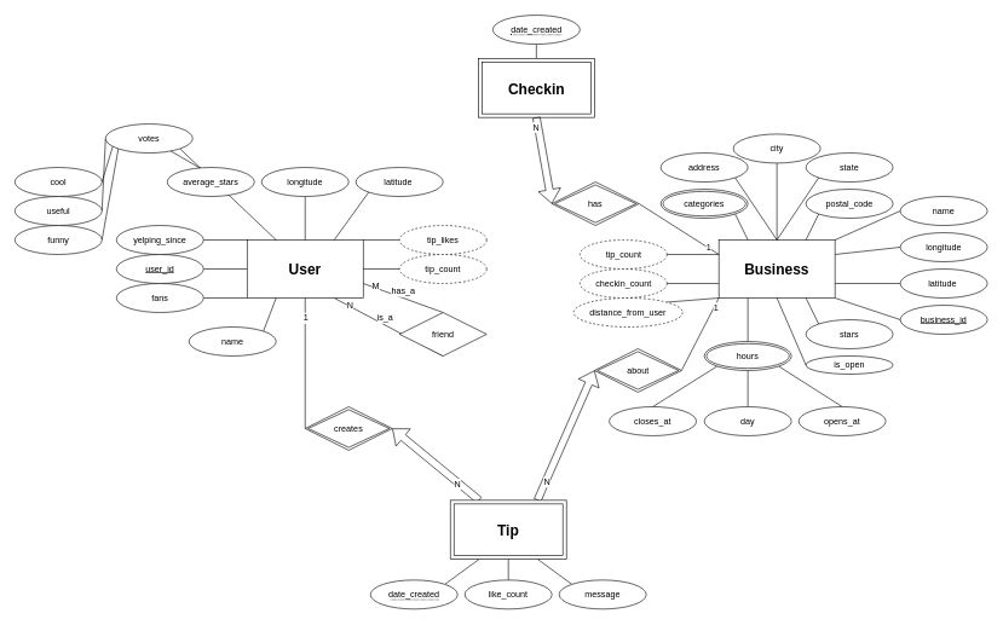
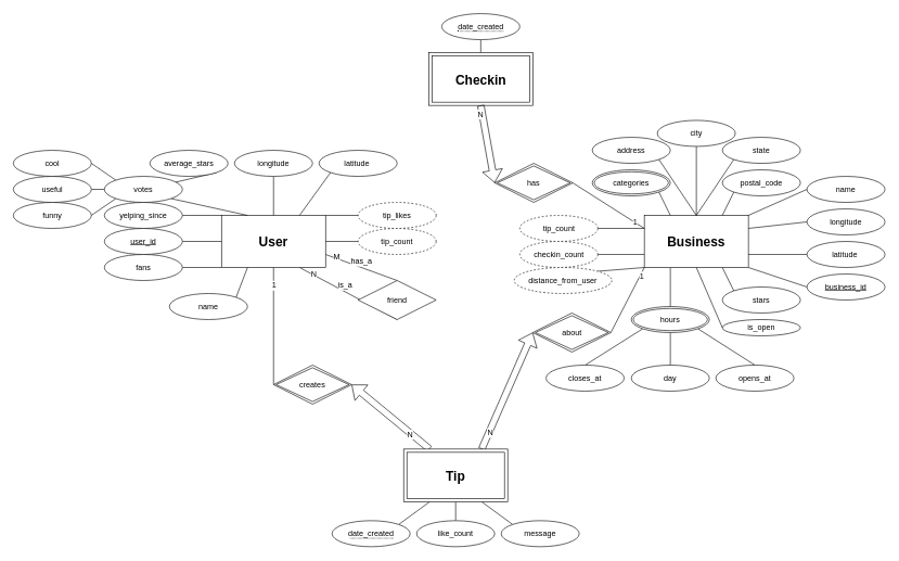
  <mxCell id="0" />
  <mxCell id="1" parent="0" />
  <mxCell id="2" style="edgeStyle=none;rounded=0;orthogonalLoop=1;jettySize=auto;html=1;exitX=1;exitY=0.75;exitDx=0;exitDy=0;entryX=0.5;entryY=0;entryDx=0;entryDy=0;endArrow=none;endFill=0;" parent="1" source="11" target="22" edge="1"><mxGeometry relative="1" as="geometry" /></mxCell>
  <mxCell id="3" value="has_a" style="text;html=1;align=center;verticalAlign=middle;resizable=0;points=[];labelBackgroundColor=#ffffff;" parent="2" vertex="1" connectable="0"><mxGeometry x="-0.198" y="1" relative="1" as="geometry"><mxPoint x="10.3" y="-5.02" as="offset" /></mxGeometry></mxCell>
  <mxCell id="4" value="M" style="text;html=1;align=center;verticalAlign=middle;resizable=0;points=[];labelBackgroundColor=#ffffff;" parent="2" vertex="1" connectable="0"><mxGeometry x="-0.717" y="2" relative="1" as="geometry"><mxPoint as="offset" /></mxGeometry></mxCell>
  <mxCell id="5" style="edgeStyle=none;rounded=0;orthogonalLoop=1;jettySize=auto;html=1;exitX=0.75;exitY=1;exitDx=0;exitDy=0;entryX=0.5;entryY=1;entryDx=0;entryDy=0;endArrow=none;endFill=0;" parent="1" source="11" target="22" edge="1"><mxGeometry relative="1" as="geometry" /></mxCell>
  <mxCell id="6" value="is_a" style="text;html=1;align=center;verticalAlign=middle;resizable=0;points=[];labelBackgroundColor=#ffffff;" parent="5" vertex="1" connectable="0"><mxGeometry x="-0.222" y="1" relative="1" as="geometry"><mxPoint x="11.09" y="-2.89" as="offset" /></mxGeometry></mxCell>
  <mxCell id="7" value="N" style="text;html=1;align=center;verticalAlign=middle;resizable=0;points=[];labelBackgroundColor=#ffffff;" parent="5" vertex="1" connectable="0"><mxGeometry x="-0.725" y="2" relative="1" as="geometry"><mxPoint as="offset" /></mxGeometry></mxCell>
  <mxCell id="8" value="" style="edgeStyle=none;rounded=0;orthogonalLoop=1;jettySize=auto;html=1;exitX=1;exitY=0.5;exitDx=0;exitDy=0;entryX=0.25;entryY=0;entryDx=0;entryDy=0;endArrow=none;endFill=0;shape=flexArrow;startArrow=block;" parent="1" source="66" target="65" edge="1"><mxGeometry relative="1" as="geometry"><mxPoint x="610" y="600" as="sourcePoint" /><mxPoint x="660" y="688.98" as="targetPoint" /></mxGeometry></mxCell>
  <mxCell id="9" value="N" style="text;html=1;align=center;verticalAlign=middle;resizable=0;points=[];labelBackgroundColor=#ffffff;" parent="8" vertex="1" connectable="0"><mxGeometry x="0.5" y="-1" relative="1" as="geometry"><mxPoint y="1" as="offset" /></mxGeometry></mxCell>
  <mxCell id="10" style="edgeStyle=none;rounded=0;orthogonalLoop=1;jettySize=auto;html=1;exitX=1;exitY=0;exitDx=0;exitDy=0;entryX=0;entryY=0.5;entryDx=0;entryDy=0;startArrow=none;startFill=0;endArrow=none;endFill=0;strokeColor=#000000;" parent="1" source="11" target="83" edge="1"><mxGeometry relative="1" as="geometry"><mxPoint x="550" y="330" as="targetPoint" /></mxGeometry></mxCell>
  <mxCell id="11" value="&lt;b&gt;&lt;font style=&quot;font-size: 20px&quot;&gt;User&lt;/font&gt;&lt;/b&gt;" style="whiteSpace=wrap;html=1;align=center;" parent="1" vertex="1"><mxGeometry x="340" y="330" width="160" height="80" as="geometry" /></mxCell>
  <mxCell id="12" style="rounded=0;orthogonalLoop=1;jettySize=auto;html=1;exitX=1;exitY=0.5;exitDx=0;exitDy=0;entryX=0;entryY=0;entryDx=0;entryDy=0;endArrow=none;endFill=0;" parent="1" source="13" target="24" edge="1"><mxGeometry relative="1" as="geometry" /></mxCell>
  <mxCell id="13" value="cool" style="ellipse;whiteSpace=wrap;html=1;align=center;" parent="1" vertex="1"><mxGeometry x="20" y="230" width="120" height="40" as="geometry" /></mxCell>
  <mxCell id="14" style="edgeStyle=none;rounded=0;orthogonalLoop=1;jettySize=auto;html=1;exitX=1;exitY=0.5;exitDx=0;exitDy=0;entryX=0;entryY=0.5;entryDx=0;entryDy=0;endArrow=none;endFill=0;" parent="1" source="15" target="11" edge="1"><mxGeometry relative="1" as="geometry" /></mxCell>
  <mxCell id="15" value="user_id" style="ellipse;whiteSpace=wrap;html=1;align=center;fontStyle=4;" parent="1" vertex="1"><mxGeometry x="160" y="350" width="120" height="40" as="geometry" /></mxCell>
  <mxCell id="16" style="edgeStyle=none;rounded=0;orthogonalLoop=1;jettySize=auto;html=1;exitX=1;exitY=0.5;exitDx=0;exitDy=0;entryX=0;entryY=0.5;entryDx=0;entryDy=0;endArrow=none;endFill=0;" parent="1" source="17" target="24" edge="1"><mxGeometry relative="1" as="geometry" /></mxCell>
  <mxCell id="17" value="useful" style="ellipse;whiteSpace=wrap;html=1;align=center;" parent="1" vertex="1"><mxGeometry x="20" y="270" width="120" height="40" as="geometry" /></mxCell>
  <mxCell id="18" style="edgeStyle=none;rounded=0;orthogonalLoop=1;jettySize=auto;html=1;entryX=0;entryY=0;entryDx=0;entryDy=0;endArrow=none;endFill=0;exitX=1;exitY=0.5;exitDx=0;exitDy=0;" parent="1" source="19" target="11" edge="1"><mxGeometry relative="1" as="geometry" /></mxCell>
  <mxCell id="19" value="yelping_since" style="ellipse;whiteSpace=wrap;html=1;align=center;" parent="1" vertex="1"><mxGeometry x="160" y="310" width="120" height="40" as="geometry" /></mxCell>
  <mxCell id="20" style="edgeStyle=none;rounded=0;orthogonalLoop=1;jettySize=auto;html=1;exitX=1;exitY=0.5;exitDx=0;exitDy=0;entryX=0;entryY=1;entryDx=0;entryDy=0;endArrow=none;endFill=0;" parent="1" source="21" target="24" edge="1"><mxGeometry relative="1" as="geometry" /></mxCell>
  <mxCell id="21" value="funny" style="ellipse;whiteSpace=wrap;html=1;align=center;" parent="1" vertex="1"><mxGeometry x="20" y="310" width="120" height="40" as="geometry" /></mxCell>
  <mxCell id="22" value="friend" style="shape=rhombus;perimeter=rhombusPerimeter;whiteSpace=wrap;html=1;align=center;" parent="1" vertex="1"><mxGeometry x="550" y="430" width="120" height="60" as="geometry" /></mxCell>
  <mxCell id="23" style="edgeStyle=none;rounded=0;orthogonalLoop=1;jettySize=auto;html=1;exitX=1;exitY=1;exitDx=0;exitDy=0;entryX=0.25;entryY=0;entryDx=0;entryDy=0;endArrow=none;endFill=0;" parent="1" source="24" target="11" edge="1"><mxGeometry relative="1" as="geometry" /></mxCell>
- <mxCell id="24" value="votes" style="ellipse;whiteSpace=wrap;html=1;align=center;" parent="1" vertex="1"><mxGeometry x="145" y="170" width="120" height="40" as="geometry" /></mxCell>
+ <mxCell id="24" value="votes" style="ellipse;whiteSpace=wrap;html=1;align=center;" parent="1" vertex="1"><mxGeometry x="160" y="270" width="120" height="40" as="geometry" /></mxCell>
  <mxCell id="25" style="edgeStyle=none;rounded=0;orthogonalLoop=1;jettySize=auto;html=1;exitX=0;exitY=0.5;exitDx=0;exitDy=0;entryX=1;entryY=0.5;entryDx=0;entryDy=0;endArrow=none;endFill=0;" parent="1" source="97" target="11" edge="1"><mxGeometry relative="1" as="geometry"><mxPoint x="550" y="370" as="sourcePoint" /></mxGeometry></mxCell>
  <mxCell id="26" style="edgeStyle=none;rounded=0;orthogonalLoop=1;jettySize=auto;html=1;exitX=1;exitY=1;exitDx=0;exitDy=0;endArrow=none;endFill=0;" parent="1" source="95" target="24" edge="1"><mxGeometry relative="1" as="geometry"><mxPoint x="310" y="240" as="sourcePoint" /></mxGeometry></mxCell>
  <mxCell id="27" style="edgeStyle=none;rounded=0;orthogonalLoop=1;jettySize=auto;html=1;exitX=1;exitY=0.5;exitDx=0;exitDy=0;entryX=0;entryY=1;entryDx=0;entryDy=0;endArrow=none;endFill=0;" parent="1" source="28" target="11" edge="1"><mxGeometry relative="1" as="geometry" /></mxCell>
  <mxCell id="28" value="fans" style="ellipse;whiteSpace=wrap;html=1;align=center;" parent="1" vertex="1"><mxGeometry x="160" y="390" width="120" height="40" as="geometry" /></mxCell>
  <mxCell id="29" style="edgeStyle=none;rounded=0;orthogonalLoop=1;jettySize=auto;html=1;exitX=0.5;exitY=1;exitDx=0;exitDy=0;entryX=0.5;entryY=0;entryDx=0;entryDy=0;endArrow=none;endFill=0;" parent="1" source="30" target="11" edge="1"><mxGeometry relative="1" as="geometry"><mxPoint x="420" y="230" as="targetPoint" /></mxGeometry></mxCell>
  <mxCell id="30" value="longitude" style="ellipse;whiteSpace=wrap;html=1;align=center;" parent="1" vertex="1"><mxGeometry x="360" y="230" width="120" height="40" as="geometry" /></mxCell>
  <mxCell id="31" style="edgeStyle=none;rounded=0;orthogonalLoop=1;jettySize=auto;html=1;exitX=0;exitY=1;exitDx=0;exitDy=0;entryX=0.75;entryY=0;entryDx=0;entryDy=0;endArrow=none;endFill=0;" parent="1" source="74" target="11" edge="1"><mxGeometry relative="1" as="geometry"><mxPoint x="420" y="230" as="targetPoint" /></mxGeometry></mxCell>
  <mxCell id="32" style="edgeStyle=none;rounded=0;orthogonalLoop=1;jettySize=auto;html=1;exitX=1;exitY=0.25;exitDx=0;exitDy=0;entryX=0;entryY=0.5;entryDx=0;entryDy=0;startArrow=none;startFill=0;endArrow=none;endFill=0;strokeColor=#000000;" parent="1" source="35" target="90" edge="1"><mxGeometry relative="1" as="geometry"><mxPoint x="1180" y="350" as="targetPoint" /></mxGeometry></mxCell>
  <mxCell id="33" style="edgeStyle=none;rounded=0;orthogonalLoop=1;jettySize=auto;html=1;exitX=1;exitY=1;exitDx=0;exitDy=0;entryX=0;entryY=0.5;entryDx=0;entryDy=0;startArrow=none;startFill=0;endArrow=none;endFill=0;strokeColor=#000000;" parent="1" source="35" target="62" edge="1"><mxGeometry relative="1" as="geometry" /></mxCell>
  <mxCell id="34" style="edgeStyle=none;rounded=0;orthogonalLoop=1;jettySize=auto;html=1;exitX=0.25;exitY=1;exitDx=0;exitDy=0;entryX=0.5;entryY=0;entryDx=0;entryDy=0;startArrow=none;startFill=0;endArrow=none;endFill=0;" edge="1" parent="1" source="35" target="94"><mxGeometry relative="1" as="geometry" /></mxCell>
  <mxCell id="35" value="&lt;b&gt;&lt;font style=&quot;font-size: 20px&quot;&gt;Business&lt;/font&gt;&lt;/b&gt;" style="whiteSpace=wrap;html=1;align=center;" parent="1" vertex="1"><mxGeometry x="990" y="330" width="160" height="80" as="geometry" /></mxCell>
  <mxCell id="36" style="rounded=0;orthogonalLoop=1;jettySize=auto;html=1;exitX=0;exitY=0.5;exitDx=0;exitDy=0;entryX=1;entryY=0;entryDx=0;entryDy=0;endArrow=none;endFill=0;" parent="1" source="37" target="35" edge="1"><mxGeometry relative="1" as="geometry" /></mxCell>
  <mxCell id="37" value="name" style="ellipse;whiteSpace=wrap;html=1;align=center;" parent="1" vertex="1"><mxGeometry x="1240" y="270" width="120" height="40" as="geometry" /></mxCell>
  <mxCell id="38" style="edgeStyle=none;rounded=0;orthogonalLoop=1;jettySize=auto;html=1;exitX=1;exitY=0.5;exitDx=0;exitDy=0;entryX=0;entryY=0.25;entryDx=0;entryDy=0;endArrow=none;endFill=0;" parent="1" source="69" target="35" edge="1"><mxGeometry relative="1" as="geometry"><mxPoint x="880" y="230" as="sourcePoint" /></mxGeometry></mxCell>
  <mxCell id="39" value="1" style="text;html=1;align=center;verticalAlign=middle;resizable=0;points=[];labelBackgroundColor=#ffffff;" parent="38" vertex="1" connectable="0"><mxGeometry x="0.739" y="1" relative="1" as="geometry"><mxPoint as="offset" /></mxGeometry></mxCell>
  <mxCell id="40" style="edgeStyle=none;rounded=0;orthogonalLoop=1;jettySize=auto;html=1;entryX=0.5;entryY=0;entryDx=0;entryDy=0;endArrow=none;endFill=0;" parent="1" source="41" target="35" edge="1"><mxGeometry relative="1" as="geometry" /></mxCell>
  <mxCell id="41" value="city" style="ellipse;whiteSpace=wrap;html=1;align=center;" parent="1" vertex="1"><mxGeometry x="1010" y="184" width="120" height="40" as="geometry" /></mxCell>
  <mxCell id="42" style="edgeStyle=none;rounded=0;orthogonalLoop=1;jettySize=auto;html=1;exitX=0;exitY=1;exitDx=0;exitDy=0;entryX=0.5;entryY=0;entryDx=0;entryDy=0;endArrow=none;endFill=0;" parent="1" source="43" target="35" edge="1"><mxGeometry relative="1" as="geometry" /></mxCell>
  <mxCell id="43" value="state" style="ellipse;whiteSpace=wrap;html=1;align=center;" parent="1" vertex="1"><mxGeometry x="1110" y="210" width="120" height="40" as="geometry" /></mxCell>
  <mxCell id="44" style="edgeStyle=none;rounded=0;orthogonalLoop=1;jettySize=auto;html=1;exitX=1;exitY=1;exitDx=0;exitDy=0;entryX=0.5;entryY=0;entryDx=0;entryDy=0;endArrow=none;endFill=0;" parent="1" source="45" target="35" edge="1"><mxGeometry relative="1" as="geometry" /></mxCell>
  <mxCell id="45" value="address" style="ellipse;whiteSpace=wrap;html=1;align=center;" parent="1" vertex="1"><mxGeometry x="910" y="210" width="120" height="40" as="geometry" /></mxCell>
  <mxCell id="46" style="edgeStyle=none;rounded=0;orthogonalLoop=1;jettySize=auto;html=1;exitX=0;exitY=1;exitDx=0;exitDy=0;endArrow=none;endFill=0;entryX=0.75;entryY=0;entryDx=0;entryDy=0;" parent="1" source="47" target="35" edge="1"><mxGeometry relative="1" as="geometry" /></mxCell>
  <mxCell id="47" value="postal_code" style="ellipse;whiteSpace=wrap;html=1;align=center;" parent="1" vertex="1"><mxGeometry x="1110" y="260" width="120" height="40" as="geometry" /></mxCell>
  <mxCell id="48" style="edgeStyle=none;rounded=0;orthogonalLoop=1;jettySize=auto;html=1;exitX=1;exitY=0.5;exitDx=0;exitDy=0;entryX=0;entryY=1;entryDx=0;entryDy=0;endArrow=none;endFill=0;" parent="1" source="67" target="35" edge="1"><mxGeometry relative="1" as="geometry"><mxPoint x="910" y="555" as="sourcePoint" /></mxGeometry></mxCell>
  <mxCell id="49" value="1" style="text;html=1;align=center;verticalAlign=middle;resizable=0;points=[];labelBackgroundColor=#ffffff;" parent="48" vertex="1" connectable="0"><mxGeometry x="0.742" y="-2" relative="1" as="geometry"><mxPoint as="offset" /></mxGeometry></mxCell>
  <mxCell id="50" style="edgeStyle=none;rounded=0;orthogonalLoop=1;jettySize=auto;html=1;exitX=0.5;exitY=1;exitDx=0;exitDy=0;entryX=0.5;entryY=0;entryDx=0;entryDy=0;startArrow=none;endArrow=none;endFill=0;strokeColor=#000000;startFill=0;" parent="1" source="65" target="57" edge="1"><mxGeometry relative="1" as="geometry"><mxPoint x="700" y="768.98" as="sourcePoint" /></mxGeometry></mxCell>
  <mxCell id="51" style="edgeStyle=none;rounded=0;orthogonalLoop=1;jettySize=auto;html=1;exitX=0.75;exitY=1;exitDx=0;exitDy=0;entryX=0;entryY=0;entryDx=0;entryDy=0;startArrow=none;startFill=0;endArrow=none;endFill=0;strokeColor=#000000;" parent="1" source="65" target="60" edge="1"><mxGeometry relative="1" as="geometry"><mxPoint x="740" y="768.98" as="sourcePoint" /></mxGeometry></mxCell>
  <mxCell id="52" value="" style="edgeStyle=none;rounded=0;orthogonalLoop=1;jettySize=auto;html=1;exitX=0.5;exitY=1;exitDx=0;exitDy=0;entryX=0;entryY=0.5;entryDx=0;entryDy=0;endArrow=none;endFill=0;" parent="1" source="11" target="66" edge="1"><mxGeometry relative="1" as="geometry"><mxPoint x="460" y="410" as="sourcePoint" /><mxPoint x="560" y="555" as="targetPoint" /></mxGeometry></mxCell>
  <mxCell id="53" value="1" style="text;html=1;align=center;verticalAlign=middle;resizable=0;points=[];labelBackgroundColor=#ffffff;" parent="52" vertex="1" connectable="0"><mxGeometry x="-0.697" y="1" relative="1" as="geometry"><mxPoint x="-1" as="offset" /></mxGeometry></mxCell>
  <mxCell id="54" style="edgeStyle=none;rounded=0;orthogonalLoop=1;jettySize=auto;html=1;exitX=0.75;exitY=0;exitDx=0;exitDy=0;entryX=0;entryY=0.5;entryDx=0;entryDy=0;endArrow=block;endFill=0;shape=flexArrow;" parent="1" source="65" target="67" edge="1"><mxGeometry relative="1" as="geometry"><mxPoint x="780" y="688.98" as="sourcePoint" /><mxPoint x="850" y="595" as="targetPoint" /></mxGeometry></mxCell>
  <mxCell id="55" value="N" style="text;html=1;align=center;verticalAlign=middle;resizable=0;points=[];labelBackgroundColor=#ffffff;" parent="54" vertex="1" connectable="0"><mxGeometry x="-0.709" y="-1" relative="1" as="geometry"><mxPoint as="offset" /></mxGeometry></mxCell>
  <mxCell id="56" style="edgeStyle=none;rounded=0;orthogonalLoop=1;jettySize=auto;html=1;exitX=0.5;exitY=0;exitDx=0;exitDy=0;entryX=0.5;entryY=1;entryDx=0;entryDy=0;startArrow=none;startFill=0;endArrow=none;endFill=0;strokeColor=#000000;" parent="1" source="68" target="73" edge="1"><mxGeometry relative="1" as="geometry"><mxPoint x="728.58" y="10" as="sourcePoint" /><mxPoint x="738.58" y="-20" as="targetPoint" /></mxGeometry></mxCell>
  <mxCell id="57" value="like_count" style="ellipse;whiteSpace=wrap;html=1;align=center;" parent="1" vertex="1"><mxGeometry x="640" y="798.98" width="120" height="40" as="geometry" /></mxCell>
  <mxCell id="58" style="edgeStyle=none;rounded=0;orthogonalLoop=1;jettySize=auto;html=1;entryX=1;entryY=0.75;entryDx=0;entryDy=0;startArrow=none;startFill=0;endArrow=none;endFill=0;strokeColor=#000000;exitX=0;exitY=0.5;exitDx=0;exitDy=0;" parent="1" source="91" target="35" edge="1"><mxGeometry relative="1" as="geometry"><mxPoint x="1190" y="390" as="sourcePoint" /></mxGeometry></mxCell>
  <mxCell id="59" style="edgeStyle=none;rounded=0;orthogonalLoop=1;jettySize=auto;html=1;exitX=1;exitY=0;exitDx=0;exitDy=0;entryX=0.25;entryY=1;entryDx=0;entryDy=0;startArrow=none;startFill=0;endArrow=none;endFill=0;strokeColor=#000000;" parent="1" source="96" target="11" edge="1"><mxGeometry relative="1" as="geometry"><mxPoint x="280" y="450" as="sourcePoint" /></mxGeometry></mxCell>
  <mxCell id="60" value="message" style="ellipse;whiteSpace=wrap;html=1;align=center;" parent="1" vertex="1"><mxGeometry x="770" y="798.98" width="120" height="40" as="geometry" /></mxCell>
  <mxCell id="61" style="edgeStyle=none;rounded=0;orthogonalLoop=1;jettySize=auto;html=1;exitX=1;exitY=0;exitDx=0;exitDy=0;entryX=0.25;entryY=1;entryDx=0;entryDy=0;startArrow=none;startFill=0;endArrow=none;endFill=0;strokeColor=#000000;" parent="1" source="72" target="65" edge="1"><mxGeometry relative="1" as="geometry"><mxPoint x="602.426" y="804.838" as="sourcePoint" /><mxPoint x="660" y="768.98" as="targetPoint" /></mxGeometry></mxCell>
  <mxCell id="62" value="&lt;u&gt;business_id&lt;/u&gt;" style="ellipse;whiteSpace=wrap;html=1;align=center;" parent="1" vertex="1"><mxGeometry x="1240" y="420" width="120" height="40" as="geometry" /></mxCell>
  <mxCell id="63" style="edgeStyle=none;rounded=0;orthogonalLoop=1;jettySize=auto;html=1;exitX=0;exitY=0;exitDx=0;exitDy=0;entryX=0.75;entryY=1;entryDx=0;entryDy=0;startArrow=none;startFill=0;endArrow=none;endFill=0;strokeColor=#000000;" parent="1" source="64" target="35" edge="1"><mxGeometry relative="1" as="geometry" /></mxCell>
  <mxCell id="64" value="stars" style="ellipse;whiteSpace=wrap;html=1;align=center;" parent="1" vertex="1"><mxGeometry x="1110" y="440" width="120" height="40" as="geometry" /></mxCell>
  <mxCell id="65" value="&lt;b&gt;&lt;font style=&quot;font-size: 20px&quot;&gt;Tip&lt;/font&gt;&lt;/b&gt;" style="shape=ext;margin=3;double=1;whiteSpace=wrap;html=1;align=center;" parent="1" vertex="1"><mxGeometry x="620" y="689" width="160" height="81.02" as="geometry" /></mxCell>
  <mxCell id="66" value="creates" style="shape=rhombus;double=1;perimeter=rhombusPerimeter;whiteSpace=wrap;html=1;align=center;" parent="1" vertex="1"><mxGeometry x="420" y="560" width="120" height="60" as="geometry" /></mxCell>
  <mxCell id="67" value="about" style="shape=rhombus;double=1;perimeter=rhombusPerimeter;whiteSpace=wrap;html=1;align=center;" parent="1" vertex="1"><mxGeometry x="818.58" y="480" width="120" height="60" as="geometry" /></mxCell>
  <mxCell id="68" value="&lt;b&gt;&lt;font style=&quot;font-size: 20px&quot;&gt;Checkin&lt;/font&gt;&lt;/b&gt;" style="shape=ext;margin=3;double=1;whiteSpace=wrap;html=1;align=center;" parent="1" vertex="1"><mxGeometry x="658.58" y="80" width="160" height="81.02" as="geometry" /></mxCell>
  <mxCell id="69" value="has" style="shape=rhombus;double=1;perimeter=rhombusPerimeter;whiteSpace=wrap;html=1;align=center;" parent="1" vertex="1"><mxGeometry x="760" y="250" width="120" height="60" as="geometry" /></mxCell>
  <mxCell id="70" style="edgeStyle=none;rounded=0;orthogonalLoop=1;jettySize=auto;html=1;exitX=1;exitY=1;exitDx=0;exitDy=0;entryX=0.25;entryY=0;entryDx=0;entryDy=0;startArrow=none;startFill=0;endArrow=none;endFill=0;strokeColor=#000000;" parent="1" source="71" target="35" edge="1"><mxGeometry relative="1" as="geometry" /></mxCell>
  <mxCell id="71" value="categories" style="ellipse;shape=doubleEllipse;margin=3;whiteSpace=wrap;html=1;align=center;" parent="1" vertex="1"><mxGeometry x="910" y="260" width="120" height="40" as="geometry" /></mxCell>
  <mxCell id="72" value="&lt;span style=&quot;border-bottom: 1px dotted&quot;&gt;date_created&lt;/span&gt;" style="ellipse;whiteSpace=wrap;html=1;align=center;" parent="1" vertex="1"><mxGeometry x="510" y="798.98" width="120" height="40" as="geometry" /></mxCell>
  <mxCell id="73" value="&lt;span style=&quot;border-bottom: 1px dotted&quot;&gt;date_created&lt;/span&gt;" style="ellipse;whiteSpace=wrap;html=1;align=center;" parent="1" vertex="1"><mxGeometry x="678.58" y="20" width="120" height="40" as="geometry" /></mxCell>
  <mxCell id="74" value="latitude&amp;nbsp;" style="ellipse;whiteSpace=wrap;html=1;align=center;" parent="1" vertex="1"><mxGeometry x="490" y="230" width="120" height="40" as="geometry" /></mxCell>
  <mxCell id="75" style="rounded=0;orthogonalLoop=1;jettySize=auto;html=1;exitX=0.5;exitY=1;exitDx=0;exitDy=0;entryX=0;entryY=0.5;entryDx=0;entryDy=0;endArrow=block;endFill=0;shape=flexArrow;" parent="1" source="68" target="69" edge="1"><mxGeometry relative="1" as="geometry"><mxPoint x="690" y="91.02" as="sourcePoint" /><mxPoint x="770" y="225" as="targetPoint" /></mxGeometry></mxCell>
  <mxCell id="76" value="N" style="text;html=1;align=center;verticalAlign=middle;resizable=0;points=[];labelBackgroundColor=#ffffff;" parent="75" vertex="1" connectable="0"><mxGeometry x="-0.79" y="-3" relative="1" as="geometry"><mxPoint as="offset" /></mxGeometry></mxCell>
  <mxCell id="77" style="edgeStyle=none;rounded=0;orthogonalLoop=1;jettySize=auto;html=1;exitX=1;exitY=0;exitDx=0;exitDy=0;entryX=0;entryY=1;entryDx=0;entryDy=0;startArrow=none;startFill=0;endArrow=none;endFill=0;strokeColor=#000000;" parent="1" source="78" target="35" edge="1"><mxGeometry relative="1" as="geometry" /></mxCell>
  <mxCell id="78" value="distance_from_user" style="ellipse;whiteSpace=wrap;html=1;align=center;dashed=1;" parent="1" vertex="1"><mxGeometry x="790" y="410" width="150" height="40" as="geometry" /></mxCell>
  <mxCell id="79" style="edgeStyle=none;rounded=0;orthogonalLoop=1;jettySize=auto;html=1;exitX=1;exitY=0.5;exitDx=0;exitDy=0;entryX=0;entryY=0.75;entryDx=0;entryDy=0;endArrow=none;endFill=0;" parent="1" source="81" target="35" edge="1"><mxGeometry relative="1" as="geometry"><mxPoint x="870" y="370" as="targetPoint" /><mxPoint x="940" y="390" as="sourcePoint" /></mxGeometry></mxCell>
  <mxCell id="80" style="edgeStyle=none;rounded=0;orthogonalLoop=1;jettySize=auto;html=1;entryX=0;entryY=0.25;entryDx=0;entryDy=0;startArrow=none;startFill=0;endArrow=none;endFill=0;" edge="1" parent="1" source="89" target="35"><mxGeometry relative="1" as="geometry"><mxPoint x="940" y="350" as="sourcePoint" /></mxGeometry></mxCell>
  <mxCell id="81" value="checkin_count" style="ellipse;whiteSpace=wrap;html=1;align=center;dashed=1;" vertex="1" parent="1"><mxGeometry x="798.58" y="370" width="120" height="40" as="geometry" /></mxCell>
  <mxCell id="82" style="edgeStyle=none;rounded=0;orthogonalLoop=1;jettySize=auto;html=1;exitX=0;exitY=0.5;exitDx=0;exitDy=0;endArrow=none;endFill=0;entryX=0.5;entryY=1;entryDx=0;entryDy=0;" edge="1" parent="1" source="88" target="35"><mxGeometry relative="1" as="geometry"><mxPoint x="1140" y="590" as="sourcePoint" /><mxPoint x="1100" y="420" as="targetPoint" /></mxGeometry></mxCell>
  <mxCell id="83" value="tip_likes" style="ellipse;whiteSpace=wrap;html=1;align=center;dashed=1;" vertex="1" parent="1"><mxGeometry x="550" y="310" width="120" height="40" as="geometry" /></mxCell>
  <mxCell id="84" style="edgeStyle=none;rounded=0;orthogonalLoop=1;jettySize=auto;html=1;exitX=1;exitY=1;exitDx=0;exitDy=0;entryX=0.5;entryY=0;entryDx=0;entryDy=0;startArrow=none;startFill=0;endArrow=none;endFill=0;" edge="1" parent="1" source="94" target="85"><mxGeometry relative="1" as="geometry"><mxPoint x="1120" y="600" as="sourcePoint" /></mxGeometry></mxCell>
  <mxCell id="85" value="opens_at" style="ellipse;whiteSpace=wrap;html=1;align=center;" vertex="1" parent="1"><mxGeometry x="1100" y="560" width="120" height="40" as="geometry" /></mxCell>
  <mxCell id="86" style="edgeStyle=none;rounded=0;orthogonalLoop=1;jettySize=auto;html=1;exitX=0.5;exitY=0;exitDx=0;exitDy=0;entryX=0;entryY=1;entryDx=0;entryDy=0;startArrow=none;startFill=0;endArrow=none;endFill=0;" edge="1" parent="1" source="87" target="94"><mxGeometry relative="1" as="geometry"><mxPoint x="1120" y="600" as="targetPoint" /></mxGeometry></mxCell>
  <mxCell id="87" value="closes_at" style="ellipse;whiteSpace=wrap;html=1;align=center;" vertex="1" parent="1"><mxGeometry x="839" y="560" width="120" height="40" as="geometry" /></mxCell>
  <mxCell id="88" value="is_open" style="ellipse;whiteSpace=wrap;html=1;align=center;" vertex="1" parent="1"><mxGeometry x="1110" y="490" width="120" height="25" as="geometry" /></mxCell>
  <mxCell id="89" value="tip_count" style="ellipse;whiteSpace=wrap;html=1;align=center;dashed=1;" vertex="1" parent="1"><mxGeometry x="798.58" y="330" width="120" height="40" as="geometry" /></mxCell>
  <mxCell id="90" value="longitude" style="ellipse;whiteSpace=wrap;html=1;align=center;" vertex="1" parent="1"><mxGeometry x="1240" y="320" width="120" height="40" as="geometry" /></mxCell>
  <mxCell id="91" value="latitude&amp;nbsp;" style="ellipse;whiteSpace=wrap;html=1;align=center;" vertex="1" parent="1"><mxGeometry x="1240" y="370" width="120" height="40" as="geometry" /></mxCell>
  <mxCell id="92" style="edgeStyle=none;rounded=0;orthogonalLoop=1;jettySize=auto;html=1;startArrow=none;startFill=0;endArrow=none;endFill=0;exitX=0.5;exitY=0;exitDx=0;exitDy=0;entryX=0.5;entryY=1;entryDx=0;entryDy=0;" edge="1" parent="1" source="93" target="94"><mxGeometry relative="1" as="geometry"><mxPoint x="1090" y="520" as="targetPoint" /></mxGeometry></mxCell>
  <mxCell id="93" value="day" style="ellipse;whiteSpace=wrap;html=1;align=center;" vertex="1" parent="1"><mxGeometry x="970" y="560" width="120" height="40" as="geometry" /></mxCell>
  <mxCell id="94" value="hours" style="ellipse;shape=doubleEllipse;margin=3;whiteSpace=wrap;html=1;align=center;" vertex="1" parent="1"><mxGeometry x="970" y="470" width="120" height="40" as="geometry" /></mxCell>
  <mxCell id="95" value="average_stars" style="ellipse;whiteSpace=wrap;html=1;align=center;" vertex="1" parent="1"><mxGeometry x="230" y="230" width="120" height="40" as="geometry" /></mxCell>
  <mxCell id="96" value="name" style="ellipse;whiteSpace=wrap;html=1;align=center;" vertex="1" parent="1"><mxGeometry x="260" y="450" width="120" height="40" as="geometry" /></mxCell>
  <mxCell id="97" value="tip_count" style="ellipse;whiteSpace=wrap;html=1;align=center;dashed=1;" vertex="1" parent="1"><mxGeometry x="550" y="350" width="120" height="40" as="geometry" /></mxCell>
